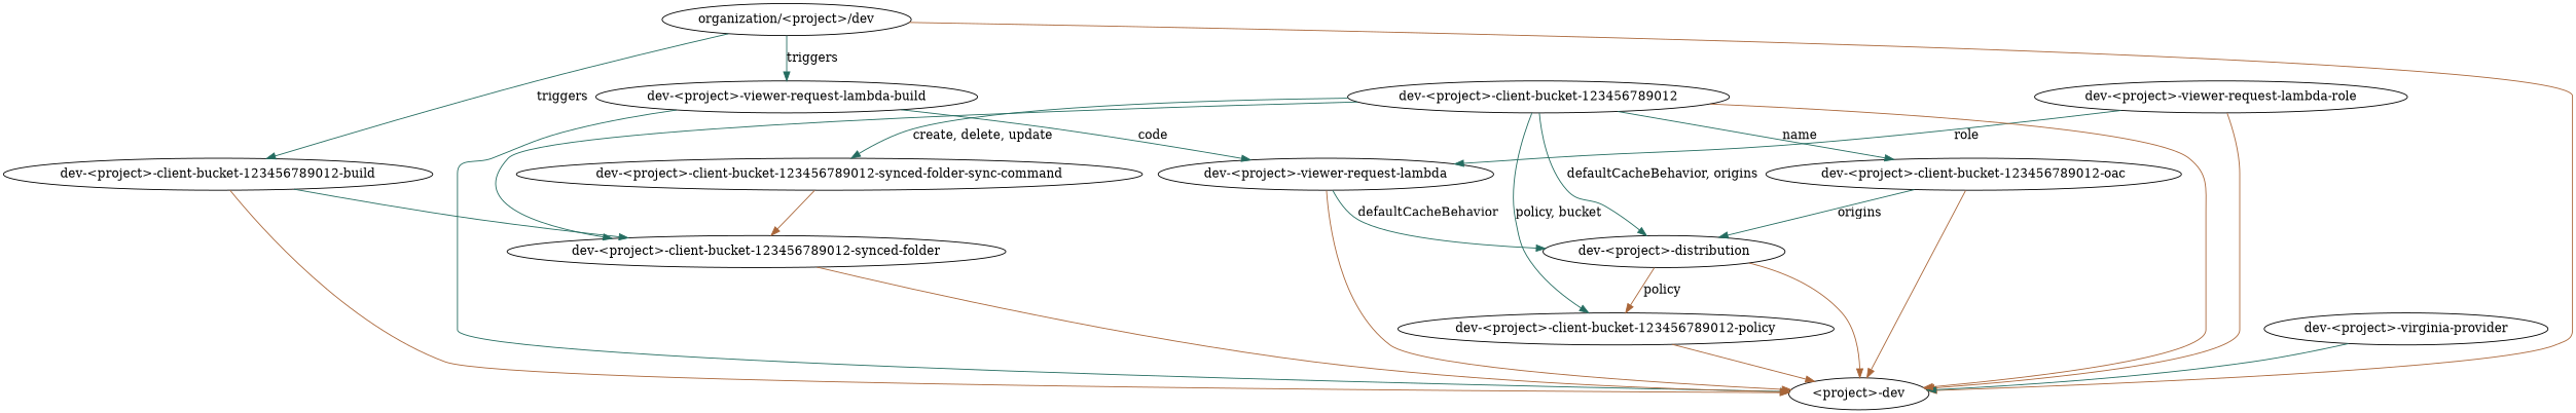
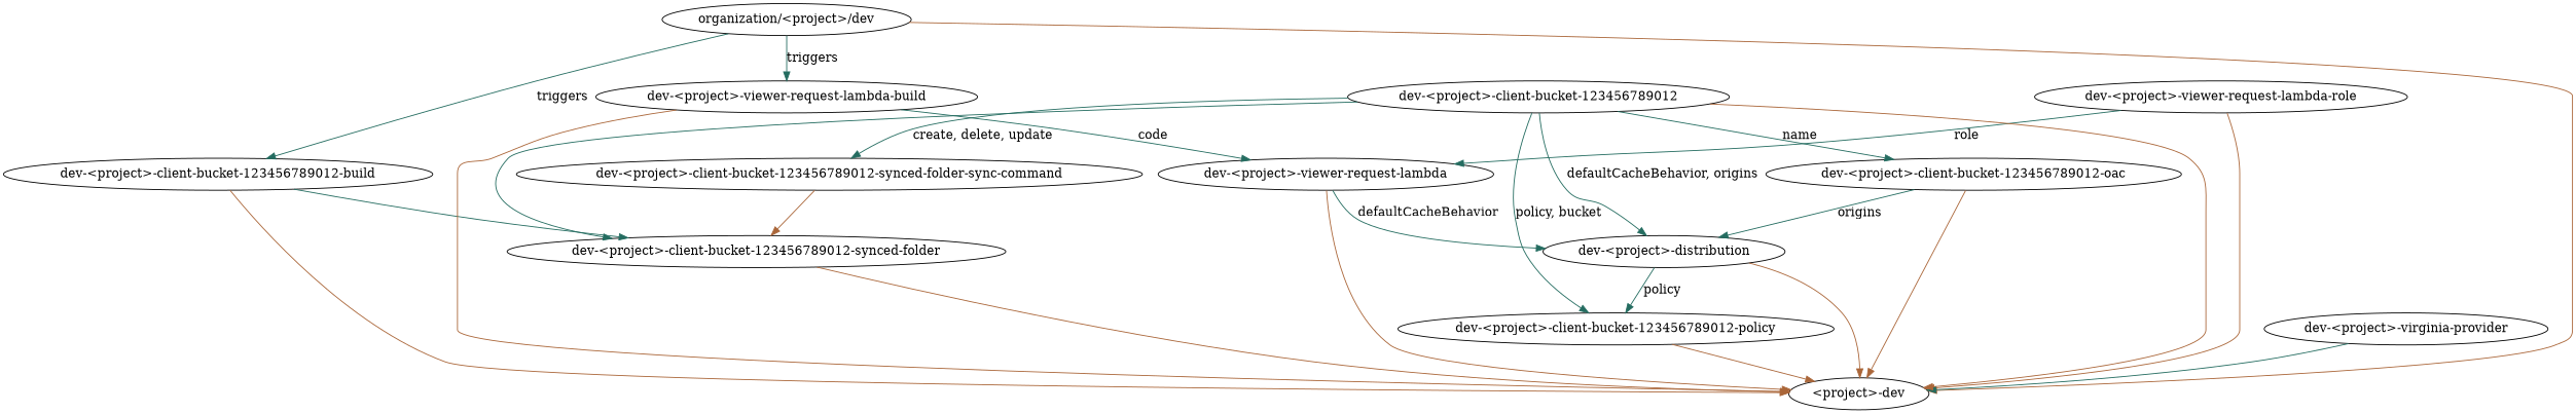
  strict digraph {
    edge [color="#246C60"]
    n1 [label="dev-<project>-client-bucket-123456789012-oac"]
    n2 [label="<project>-dev"]
    n3 [label="dev-<project>-distribution"]
    n4 [label="dev-<project>-client-bucket-123456789012-policy"]
    n5 [label="organization/<project>/dev"]
    n6 [label="dev-<project>-client-bucket-123456789012-build"]
    n7 [label="dev-<project>-viewer-request-lambda-build"]
    n8 [label="dev-<project>-client-bucket-123456789012-synced-folder"]
    n9 [label="dev-<project>-viewer-request-lambda"]
    n10 [label="dev-<project>-viewer-request-lambda-role"]
    n11 [label="dev-<project>-client-bucket-123456789012-synced-folder-sync-command"]
    n12 [label="dev-<project>-virginia-provider"]
    n13 [label="dev-<project>-client-bucket-123456789012"]
    n1 -> n2 [color="#AA6639"]
    n1 -> n3 [label=origins]
    n3 -> n2 [color="#AA6639"]
-   n3 -> n4 [color="#AA6639" label=policy]
+   n3 -> n4 [label=policy]
    n4 -> n2 [color="#AA6639"]
    n5 -> n2 [color="#AA6639"]
    n5 -> n6 [label=triggers]
    n5 -> n7 [label=triggers]
    n6 -> n2 [color="#AA6639"]
    n6 -> n8
-   n7 -> n2
+   n7 -> n2 [color="#AA6639"]
    n7 -> n9 [label=code]
    n8 -> n2 [color="#AA6639"]
    n9 -> n2 [color="#AA6639"]
    n9 -> n3 [label=defaultCacheBehavior]
    n10 -> n2 [color="#AA6639"]
    n10 -> n9 [label=role]
    n11 -> n8 [color="#AA6639"]
    n12 -> n2
    n13 -> n1 [label=name]
    n13 -> n2 [color="#AA6639"]
    n13 -> n3 [label="defaultCacheBehavior, origins"]
    n13 -> n4 [label="policy, bucket"]
    n13 -> n8
    n13 -> n11 [label="create, delete, update"]
  }
